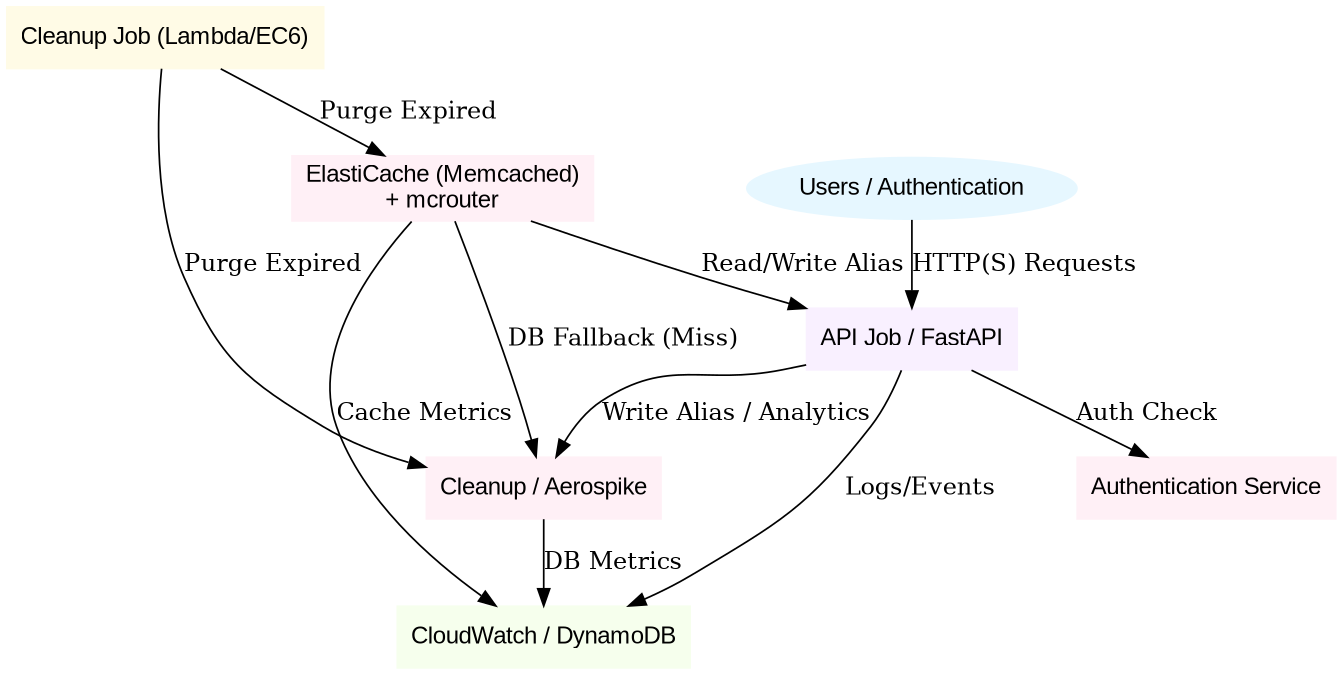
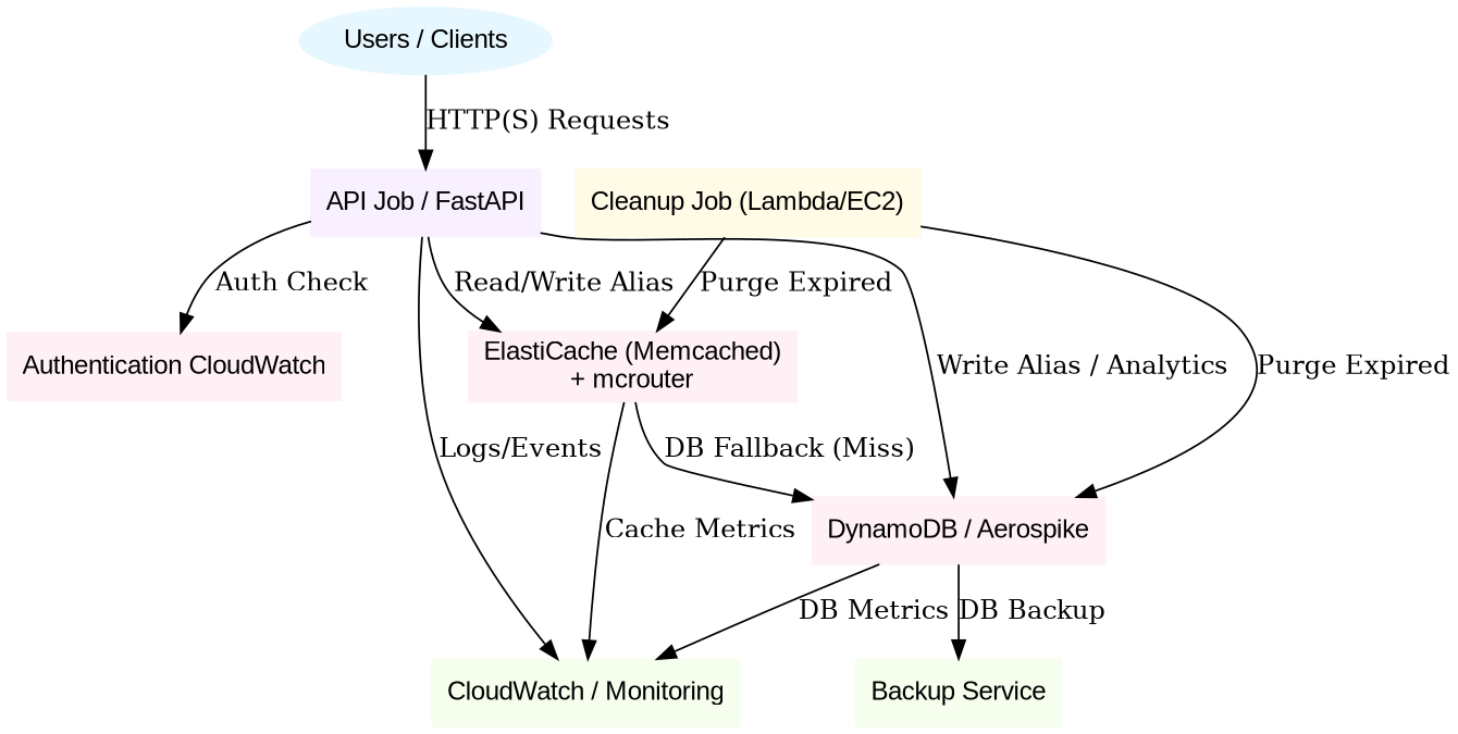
  digraph {
    rankdir=TB
    node [color="#fff0f6" fontname=Arial shape=box style=filled]
-   n1 [color="#e6f7ff" label="Users / Authentication" shape=ellipse]
+   n1 [color="#e6f7ff" label="Users / Clients" shape=ellipse]
    n2 [color="#f9f0ff" label="API Job / FastAPI"]
-   n3 [label="Authentication Service"]
+   n3 [label="Authentication CloudWatch"]
    n4 [label="ElastiCache (Memcached)\n+ mcrouter"]
-   n5 [label="Cleanup / Aerospike"]
-   n6 [color="#f6ffed" label="CloudWatch / DynamoDB"]
-   n8 [color="#fffbe6" label="Cleanup Job (Lambda/EC6)"]
+   n5 [label="DynamoDB / Aerospike"]
+   n6 [color="#f6ffed" label="CloudWatch / Monitoring"]
+   n7 [color="#f6ffed" label="Backup Service"]
+   n8 [color="#fffbe6" label="Cleanup Job (Lambda/EC2)"]
    n1 -> n2 [label="HTTP(S) Requests"]
    n2 -> n3 [label="Auth Check"]
-   n4 -> n2 [label="Read/Write Alias"]
+   n2 -> n4 [label="Read/Write Alias"]
    n2 -> n5 [label="Write Alias / Analytics"]
    n2 -> n6 [label="Logs/Events"]
    n4 -> n5 [label="DB Fallback (Miss)"]
    n4 -> n6 [label="Cache Metrics"]
    n5 -> n6 [label="DB Metrics"]
+   n5 -> n7 [label="DB Backup"]
    n8 -> n4 [label="Purge Expired"]
    n8 -> n5 [label="Purge Expired"]
  }
